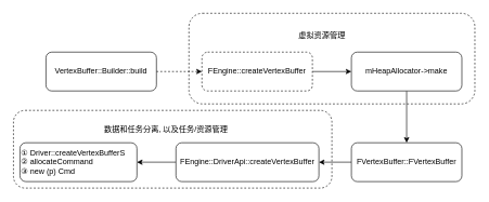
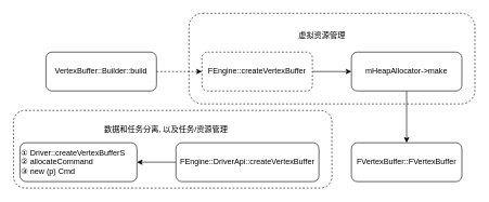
  <mxCell id="0" />
  <mxCell id="1" parent="0" />
  <mxCell id="2" value="" style="rounded=1;whiteSpace=wrap;html=1;dashed=1;" vertex="1" parent="1"><mxGeometry x="20" y="170" width="490" height="120" as="geometry" /></mxCell>
  <mxCell id="3" value="" style="rounded=1;whiteSpace=wrap;html=1;dashed=1;" vertex="1" parent="1"><mxGeometry x="290" y="20" width="440" height="140" as="geometry" /></mxCell>
  <mxCell id="4" style="edgeStyle=orthogonalEdgeStyle;rounded=0;orthogonalLoop=1;jettySize=auto;html=1;exitX=1;exitY=0.5;exitDx=0;exitDy=0;entryX=0;entryY=0.5;entryDx=0;entryDy=0;dashed=1;" edge="1" parent="1" source="5" target="7"><mxGeometry relative="1" as="geometry" /></mxCell>
  <mxCell id="5" value="VertexBuffer::Builder::build" style="rounded=1;whiteSpace=wrap;html=1;" vertex="1" parent="1"><mxGeometry x="70" y="80" width="170" height="60" as="geometry" /></mxCell>
  <mxCell id="6" style="edgeStyle=orthogonalEdgeStyle;rounded=0;orthogonalLoop=1;jettySize=auto;html=1;exitX=1;exitY=0.5;exitDx=0;exitDy=0;entryX=0;entryY=0.5;entryDx=0;entryDy=0;" edge="1" parent="1" source="7" target="9"><mxGeometry relative="1" as="geometry" /></mxCell>
  <mxCell id="7" value="FEngine::createVertexBuffer" style="rounded=1;whiteSpace=wrap;html=1;dashed=1;" vertex="1" parent="1"><mxGeometry x="310" y="80" width="170" height="60" as="geometry" /></mxCell>
  <mxCell id="8" style="edgeStyle=orthogonalEdgeStyle;rounded=0;orthogonalLoop=1;jettySize=auto;html=1;exitX=0.5;exitY=1;exitDx=0;exitDy=0;" edge="1" parent="1" source="9" target="11"><mxGeometry relative="1" as="geometry" /></mxCell>
  <mxCell id="9" value="mHeapAllocator-&amp;gt;make" style="rounded=1;whiteSpace=wrap;html=1;" vertex="1" parent="1"><mxGeometry x="540" y="80" width="170" height="60" as="geometry" /></mxCell>
- <mxCell id="10" style="edgeStyle=orthogonalEdgeStyle;rounded=0;orthogonalLoop=1;jettySize=auto;html=1;exitX=0;exitY=0.5;exitDx=0;exitDy=0;" edge="1" parent="1" source="11" target="13"><mxGeometry relative="1" as="geometry" /></mxCell>
  <mxCell id="11" value="FVertexBuffer::FVertexBuffer" style="rounded=1;whiteSpace=wrap;html=1;" vertex="1" parent="1"><mxGeometry x="540" y="220" width="170" height="60" as="geometry" /></mxCell>
  <mxCell id="12" style="edgeStyle=orthogonalEdgeStyle;rounded=0;orthogonalLoop=1;jettySize=auto;html=1;exitX=0;exitY=0.5;exitDx=0;exitDy=0;entryX=1;entryY=0.5;entryDx=0;entryDy=0;" edge="1" parent="1" source="13" target="14"><mxGeometry relative="1" as="geometry" /></mxCell>
  <mxCell id="13" value="FEngine::DriverApi::createVertexBuffer" style="rounded=1;whiteSpace=wrap;html=1;" vertex="1" parent="1"><mxGeometry x="270" y="220" width="220" height="60" as="geometry" /></mxCell>
  <mxCell id="14" value="① Driver::createVertexBufferS&lt;br /&gt;② allocateCommand&lt;br /&gt;③ new (p) Cmd" style="rounded=1;whiteSpace=wrap;html=1;align=left;" vertex="1" parent="1"><mxGeometry x="30" y="220" width="180" height="60" as="geometry" /></mxCell>
  <mxCell id="15" value="虚拟资源管理" style="text;html=1;strokeColor=none;fillColor=none;align=center;verticalAlign=middle;whiteSpace=wrap;rounded=0;dashed=1;" vertex="1" parent="1"><mxGeometry x="450" y="40" width="90" height="30" as="geometry" /></mxCell>
  <mxCell id="16" value="数据和任务分离, 以及任务/资源管理" style="text;html=1;strokeColor=none;fillColor=none;align=center;verticalAlign=middle;whiteSpace=wrap;rounded=0;dashed=1;" vertex="1" parent="1"><mxGeometry x="140" y="190" width="230" height="20" as="geometry" /></mxCell>
  <mxCell id="17" style="edgeStyle=orthogonalEdgeStyle;rounded=0;orthogonalLoop=1;jettySize=auto;html=1;exitX=0.5;exitY=1;exitDx=0;exitDy=0;" edge="1" parent="1" source="16" target="16"><mxGeometry relative="1" as="geometry" /></mxCell>
